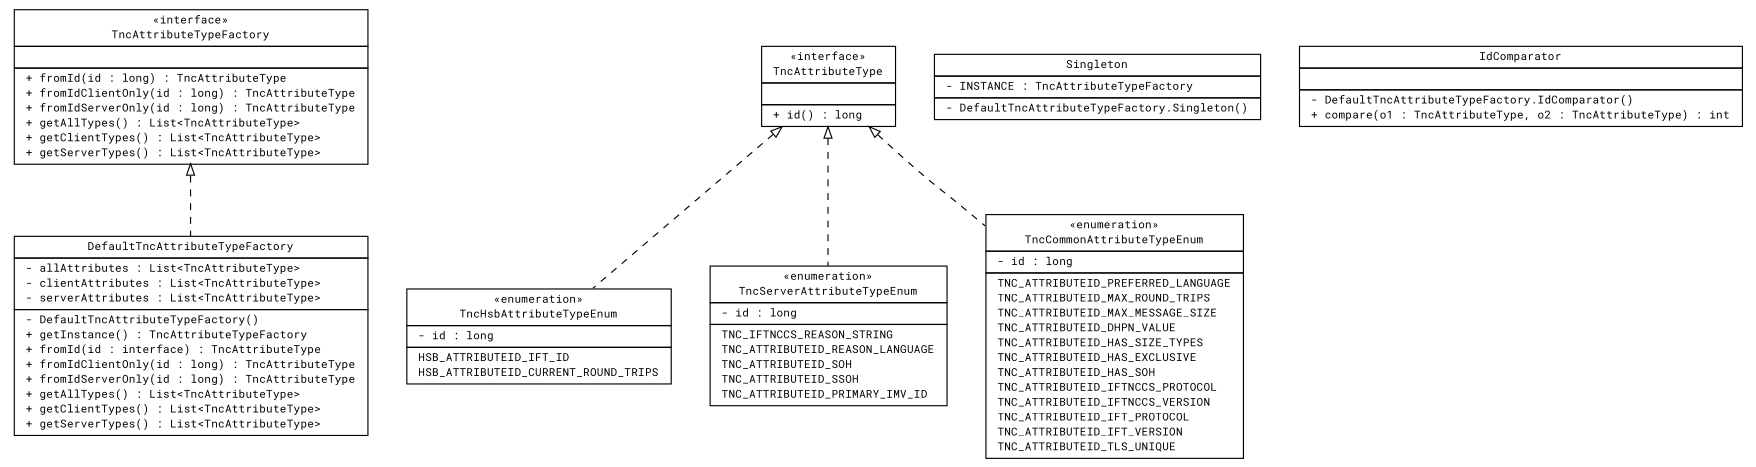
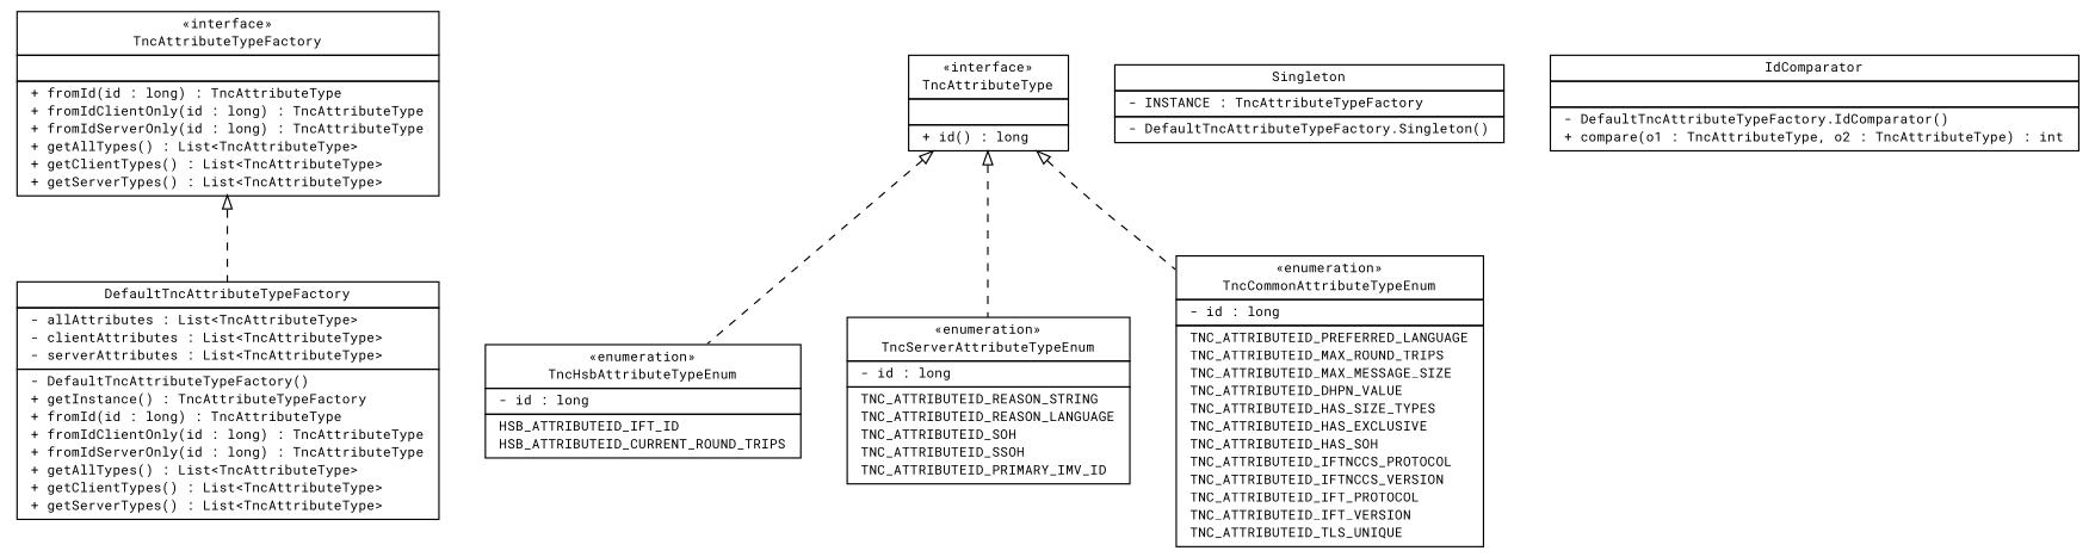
  digraph {
    fontname="Roboto Mono"
    nodesep=0.25
    ranksep=0.5
    node [fontcolor=black fontname="Roboto Mono" fontsize=10.0 shape=plaintext]
    edge [arrowtail=empty dir=back fontname="Roboto Mono" fontsize=10 headport=p labelfontname=Helvetica labelfontsize=10 style=dashed tailport=p]
    n1 [label=<<table title="de.hsbremen.tc.tnc.attribute.TncAttributeTypeFactory" border="0" cellborder="1" cellspacing="0" cellpadding="2" port="p" href="./TncAttributeTypeFactory.html"> 		<tr><td><table border="0" cellspacing="0" cellpadding="1"> <tr><td align="center" balign="center"> &#171;interface&#187; </td></tr> <tr><td align="center" balign="center"> TncAttributeTypeFactory </td></tr> 		</table></td></tr> 		<tr><td><table border="0" cellspacing="0" cellpadding="1"> <tr><td align="left" balign="left">  </td></tr> 		</table></td></tr> 		<tr><td><table border="0" cellspacing="0" cellpadding="1"> <tr><td align="left" balign="left"> + fromId(id : long) : TncAttributeType </td></tr> <tr><td align="left" balign="left"> + fromIdClientOnly(id : long) : TncAttributeType </td></tr> <tr><td align="left" balign="left"> + fromIdServerOnly(id : long) : TncAttributeType </td></tr> <tr><td align="left" balign="left"> + getAllTypes() : List&lt;TncAttributeType&gt; </td></tr> <tr><td align="left" balign="left"> + getClientTypes() : List&lt;TncAttributeType&gt; </td></tr> <tr><td align="left" balign="left"> + getServerTypes() : List&lt;TncAttributeType&gt; </td></tr> 		</table></td></tr> 		</table>>]
-   n2 [label=<<table title="de.hsbremen.tc.tnc.attribute.DefaultTncAttributeTypeFactory" border="0" cellborder="1" cellspacing="0" cellpadding="2" port="p" href="./DefaultTncAttributeTypeFactory.html"> 		<tr><td><table border="0" cellspacing="0" cellpadding="1"> <tr><td align="center" balign="center"> DefaultTncAttributeTypeFactory </td></tr> 		</table></td></tr> 		<tr><td><table border="0" cellspacing="0" cellpadding="1"> <tr><td align="left" balign="left"> - allAttributes : List&lt;TncAttributeType&gt; </td></tr> <tr><td align="left" balign="left"> - clientAttributes : List&lt;TncAttributeType&gt; </td></tr> <tr><td align="left" balign="left"> - serverAttributes : List&lt;TncAttributeType&gt; </td></tr> 		</table></td></tr> 		<tr><td><table border="0" cellspacing="0" cellpadding="1"> <tr><td align="left" balign="left"> - DefaultTncAttributeTypeFactory() </td></tr> <tr><td align="left" balign="left"> + getInstance() : TncAttributeTypeFactory </td></tr> <tr><td align="left" balign="left"> + fromId(id : interface) : TncAttributeType </td></tr> <tr><td align="left" balign="left"> + fromIdClientOnly(id : long) : TncAttributeType </td></tr> <tr><td align="left" balign="left"> + fromIdServerOnly(id : long) : TncAttributeType </td></tr> <tr><td align="left" balign="left"> + getAllTypes() : List&lt;TncAttributeType&gt; </td></tr> <tr><td align="left" balign="left"> + getClientTypes() : List&lt;TncAttributeType&gt; </td></tr> <tr><td align="left" balign="left"> + getServerTypes() : List&lt;TncAttributeType&gt; </td></tr> 		</table></td></tr> 		</table>>]
+   n2 [label=<<table title="de.hsbremen.tc.tnc.attribute.DefaultTncAttributeTypeFactory" border="0" cellborder="1" cellspacing="0" cellpadding="2" port="p" href="./DefaultTncAttributeTypeFactory.html"> 		<tr><td><table border="0" cellspacing="0" cellpadding="1"> <tr><td align="center" balign="center"> DefaultTncAttributeTypeFactory </td></tr> 		</table></td></tr> 		<tr><td><table border="0" cellspacing="0" cellpadding="1"> <tr><td align="left" balign="left"> - allAttributes : List&lt;TncAttributeType&gt; </td></tr> <tr><td align="left" balign="left"> - clientAttributes : List&lt;TncAttributeType&gt; </td></tr> <tr><td align="left" balign="left"> - serverAttributes : List&lt;TncAttributeType&gt; </td></tr> 		</table></td></tr> 		<tr><td><table border="0" cellspacing="0" cellpadding="1"> <tr><td align="left" balign="left"> - DefaultTncAttributeTypeFactory() </td></tr> <tr><td align="left" balign="left"> + getInstance() : TncAttributeTypeFactory </td></tr> <tr><td align="left" balign="left"> + fromId(id : long) : TncAttributeType </td></tr> <tr><td align="left" balign="left"> + fromIdClientOnly(id : long) : TncAttributeType </td></tr> <tr><td align="left" balign="left"> + fromIdServerOnly(id : long) : TncAttributeType </td></tr> <tr><td align="left" balign="left"> + getAllTypes() : List&lt;TncAttributeType&gt; </td></tr> <tr><td align="left" balign="left"> + getClientTypes() : List&lt;TncAttributeType&gt; </td></tr> <tr><td align="left" balign="left"> + getServerTypes() : List&lt;TncAttributeType&gt; </td></tr> 		</table></td></tr> 		</table>>]
    n3 [label=<<table title="de.hsbremen.tc.tnc.attribute.TncHsbAttributeTypeEnum" border="0" cellborder="1" cellspacing="0" cellpadding="2" port="p" href="./TncHsbAttributeTypeEnum.html"> 		<tr><td><table border="0" cellspacing="0" cellpadding="1"> <tr><td align="center" balign="center"> &#171;enumeration&#187; </td></tr> <tr><td align="center" balign="center"> TncHsbAttributeTypeEnum </td></tr> 		</table></td></tr> 		<tr><td><table border="0" cellspacing="0" cellpadding="1"> <tr><td align="left" balign="left"> - id : long </td></tr> 		</table></td></tr> 		<tr><td><table border="0" cellspacing="0" cellpadding="1"> <tr><td align="left" balign="left"> HSB_ATTRIBUTEID_IFT_ID </td></tr> <tr><td align="left" balign="left"> HSB_ATTRIBUTEID_CURRENT_ROUND_TRIPS </td></tr> 		</table></td></tr> 		</table>>]
-   n4 [label=<<table title="de.hsbremen.tc.tnc.attribute.TncServerAttributeTypeEnum" border="0" cellborder="1" cellspacing="0" cellpadding="2" port="p" href="./TncServerAttributeTypeEnum.html"> 		<tr><td><table border="0" cellspacing="0" cellpadding="1"> <tr><td align="center" balign="center"> &#171;enumeration&#187; </td></tr> <tr><td align="center" balign="center"> TncServerAttributeTypeEnum </td></tr> 		</table></td></tr> 		<tr><td><table border="0" cellspacing="0" cellpadding="1"> <tr><td align="left" balign="left"> - id : long </td></tr> 		</table></td></tr> 		<tr><td><table border="0" cellspacing="0" cellpadding="1"> <tr><td align="left" balign="left"> TNC_IFTNCCS_REASON_STRING </td></tr> <tr><td align="left" balign="left"> TNC_ATTRIBUTEID_REASON_LANGUAGE </td></tr> <tr><td align="left" balign="left"> TNC_ATTRIBUTEID_SOH </td></tr> <tr><td align="left" balign="left"> TNC_ATTRIBUTEID_SSOH </td></tr> <tr><td align="left" balign="left"> TNC_ATTRIBUTEID_PRIMARY_IMV_ID </td></tr> 		</table></td></tr> 		</table>>]
+   n4 [label=<<table title="de.hsbremen.tc.tnc.attribute.TncServerAttributeTypeEnum" border="0" cellborder="1" cellspacing="0" cellpadding="2" port="p" href="./TncServerAttributeTypeEnum.html"> 		<tr><td><table border="0" cellspacing="0" cellpadding="1"> <tr><td align="center" balign="center"> &#171;enumeration&#187; </td></tr> <tr><td align="center" balign="center"> TncServerAttributeTypeEnum </td></tr> 		</table></td></tr> 		<tr><td><table border="0" cellspacing="0" cellpadding="1"> <tr><td align="left" balign="left"> - id : long </td></tr> 		</table></td></tr> 		<tr><td><table border="0" cellspacing="0" cellpadding="1"> <tr><td align="left" balign="left"> TNC_ATTRIBUTEID_REASON_STRING </td></tr> <tr><td align="left" balign="left"> TNC_ATTRIBUTEID_REASON_LANGUAGE </td></tr> <tr><td align="left" balign="left"> TNC_ATTRIBUTEID_SOH </td></tr> <tr><td align="left" balign="left"> TNC_ATTRIBUTEID_SSOH </td></tr> <tr><td align="left" balign="left"> TNC_ATTRIBUTEID_PRIMARY_IMV_ID </td></tr> 		</table></td></tr> 		</table>>]
    n5 [label=<<table title="de.hsbremen.tc.tnc.attribute.TncAttributeType" border="0" cellborder="1" cellspacing="0" cellpadding="2" port="p" href="./TncAttributeType.html"> 		<tr><td><table border="0" cellspacing="0" cellpadding="1"> <tr><td align="center" balign="center"> &#171;interface&#187; </td></tr> <tr><td align="center" balign="center"> TncAttributeType </td></tr> 		</table></td></tr> 		<tr><td><table border="0" cellspacing="0" cellpadding="1"> <tr><td align="left" balign="left">  </td></tr> 		</table></td></tr> 		<tr><td><table border="0" cellspacing="0" cellpadding="1"> <tr><td align="left" balign="left"> + id() : long </td></tr> 		</table></td></tr> 		</table>>]
    n6 [label=<<table title="de.hsbremen.tc.tnc.attribute.TncCommonAttributeTypeEnum" border="0" cellborder="1" cellspacing="0" cellpadding="2" port="p" href="./TncCommonAttributeTypeEnum.html"> 		<tr><td><table border="0" cellspacing="0" cellpadding="1"> <tr><td align="center" balign="center"> &#171;enumeration&#187; </td></tr> <tr><td align="center" balign="center"> TncCommonAttributeTypeEnum </td></tr> 		</table></td></tr> 		<tr><td><table border="0" cellspacing="0" cellpadding="1"> <tr><td align="left" balign="left"> - id : long </td></tr> 		</table></td></tr> 		<tr><td><table border="0" cellspacing="0" cellpadding="1"> <tr><td align="left" balign="left"> TNC_ATTRIBUTEID_PREFERRED_LANGUAGE </td></tr> <tr><td align="left" balign="left"> TNC_ATTRIBUTEID_MAX_ROUND_TRIPS </td></tr> <tr><td align="left" balign="left"> TNC_ATTRIBUTEID_MAX_MESSAGE_SIZE </td></tr> <tr><td align="left" balign="left"> TNC_ATTRIBUTEID_DHPN_VALUE </td></tr> <tr><td align="left" balign="left"> TNC_ATTRIBUTEID_HAS_SIZE_TYPES </td></tr> <tr><td align="left" balign="left"> TNC_ATTRIBUTEID_HAS_EXCLUSIVE </td></tr> <tr><td align="left" balign="left"> TNC_ATTRIBUTEID_HAS_SOH </td></tr> <tr><td align="left" balign="left"> TNC_ATTRIBUTEID_IFTNCCS_PROTOCOL </td></tr> <tr><td align="left" balign="left"> TNC_ATTRIBUTEID_IFTNCCS_VERSION </td></tr> <tr><td align="left" balign="left"> TNC_ATTRIBUTEID_IFT_PROTOCOL </td></tr> <tr><td align="left" balign="left"> TNC_ATTRIBUTEID_IFT_VERSION </td></tr> <tr><td align="left" balign="left"> TNC_ATTRIBUTEID_TLS_UNIQUE </td></tr> 		</table></td></tr> 		</table>>]
    n7 [label=<<table title="de.hsbremen.tc.tnc.attribute.DefaultTncAttributeTypeFactory.Singleton" border="0" cellborder="1" cellspacing="0" cellpadding="2" port="p" href="./DefaultTncAttributeTypeFactory.Singleton.html"> 		<tr><td><table border="0" cellspacing="0" cellpadding="1"> <tr><td align="center" balign="center"> Singleton </td></tr> 		</table></td></tr> 		<tr><td><table border="0" cellspacing="0" cellpadding="1"> <tr><td align="left" balign="left"> - INSTANCE : TncAttributeTypeFactory </td></tr> 		</table></td></tr> 		<tr><td><table border="0" cellspacing="0" cellpadding="1"> <tr><td align="left" balign="left"> - DefaultTncAttributeTypeFactory.Singleton() </td></tr> 		</table></td></tr> 		</table>>]
    n8 [label=<<table title="de.hsbremen.tc.tnc.attribute.DefaultTncAttributeTypeFactory.IdComparator" border="0" cellborder="1" cellspacing="0" cellpadding="2" port="p" href="./DefaultTncAttributeTypeFactory.IdComparator.html"> 		<tr><td><table border="0" cellspacing="0" cellpadding="1"> <tr><td align="center" balign="center"> IdComparator </td></tr> 		</table></td></tr> 		<tr><td><table border="0" cellspacing="0" cellpadding="1"> <tr><td align="left" balign="left">  </td></tr> 		</table></td></tr> 		<tr><td><table border="0" cellspacing="0" cellpadding="1"> <tr><td align="left" balign="left"> - DefaultTncAttributeTypeFactory.IdComparator() </td></tr> <tr><td align="left" balign="left"> + compare(o1 : TncAttributeType, o2 : TncAttributeType) : int </td></tr> 		</table></td></tr> 		</table>>]
    n1 -> n2
    n5 -> n3
    n5 -> n4
    n5 -> n6
  }
